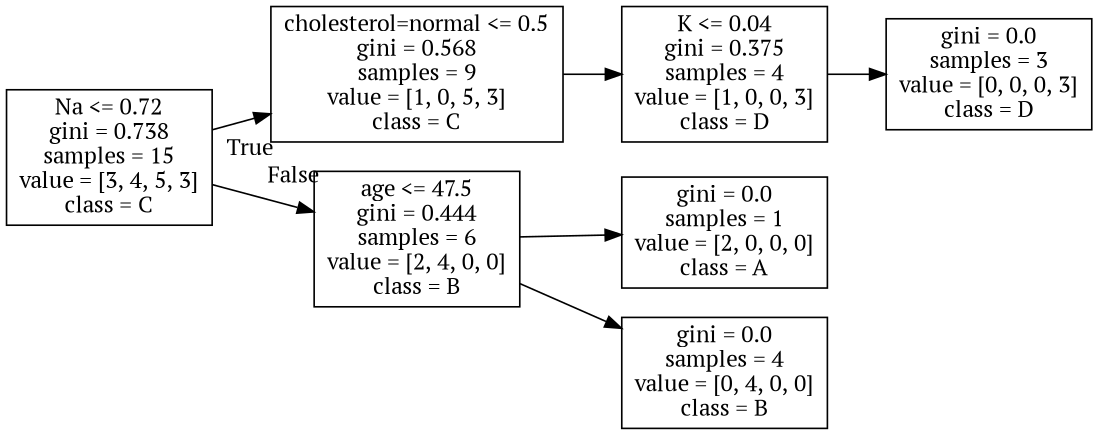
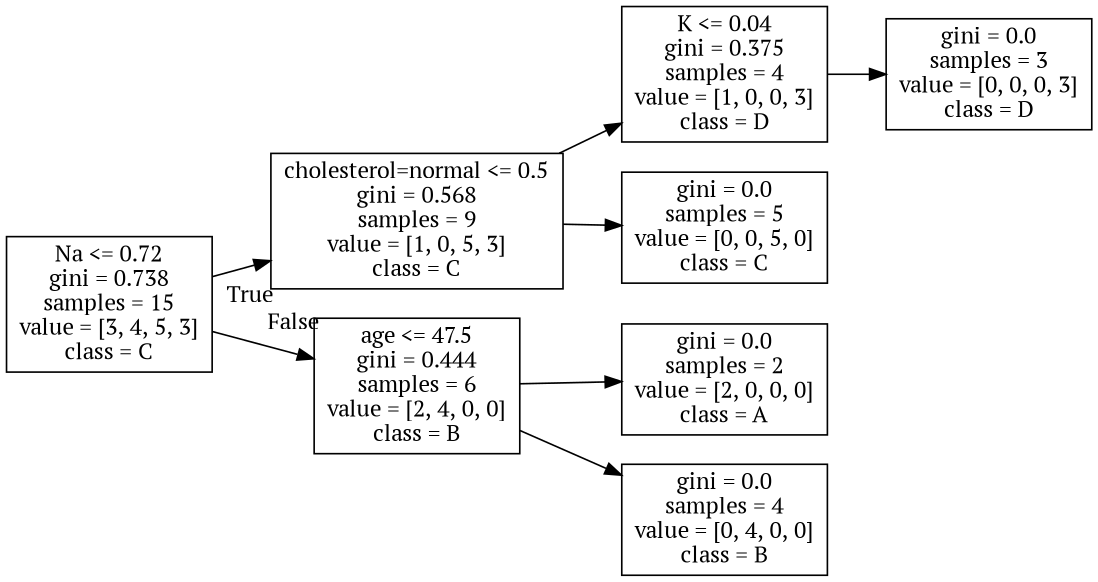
  digraph {
    fontname="PT Serif"
    rankdir=LR
    node [fontname="PT Serif" shape=box]
    edge [fontname="PT Serif"]
    n1 [label="Na <= 0.72\ngini = 0.738\nsamples = 15\nvalue = [3, 4, 5, 3]\nclass = C"]
    n2 [label="cholesterol=normal <= 0.5\ngini = 0.568\nsamples = 9\nvalue = [1, 0, 5, 3]\nclass = C"]
    n3 [label="age <= 47.5\ngini = 0.444\nsamples = 6\nvalue = [2, 4, 0, 0]\nclass = B"]
    n4 [label="K <= 0.04\ngini = 0.375\nsamples = 4\nvalue = [1, 0, 0, 3]\nclass = D"]
-   n6 [label="gini = 0.0\nsamples = 1\nvalue = [2, 0, 0, 0]\nclass = A"]
+   n5 [label="gini = 0.0\nsamples = 5\nvalue = [0, 0, 5, 0]\nclass = C"]
+   n6 [label="gini = 0.0\nsamples = 2\nvalue = [2, 0, 0, 0]\nclass = A"]
    n7 [label="gini = 0.0\nsamples = 4\nvalue = [0, 4, 0, 0]\nclass = B"]
    n8 [label="gini = 0.0\nsamples = 3\nvalue = [0, 0, 0, 3]\nclass = D"]
    n1 -> n2 [headlabel=True labelangle=45 labeldistance=2.5]
    n1 -> n3 [headlabel=False labelangle=-45 labeldistance=2.5]
    n2 -> n4
+   n2 -> n5
    n3 -> n6
    n3 -> n7
    n4 -> n8
  }
